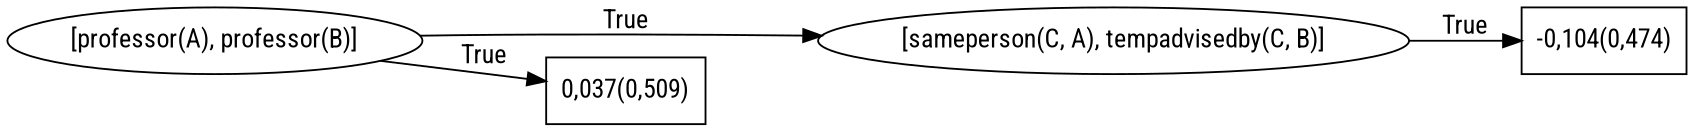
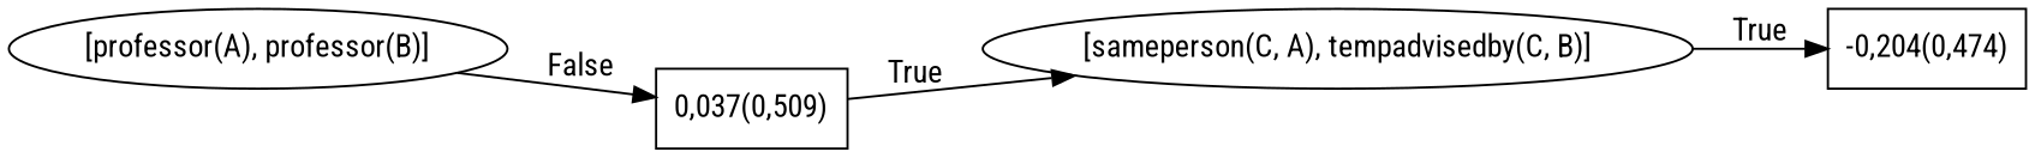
  digraph {
    fontname="Roboto Condensed"
    rankdir=LR
    node [fontname="Roboto Condensed"]
    edge [fontname="Roboto Condensed"]
    n1 [label="[professor(A), professor(B)]"]
    n2 [label="[sameperson(C, A), tempadvisedby(C, B)]"]
    n3 [label="0,037(0,509)" shape=box]
-   n4 [label="-0,104(0,474)" shape=box]
-   n1 -> n2 [label=True]
-   n1 -> n3 [label=True]
+   n4 [label="-0,204(0,474)" shape=box]
+   n3 -> n2 [label=True]
+   n1 -> n3 [label=False]
    n2 -> n4 [label=True]
  }
